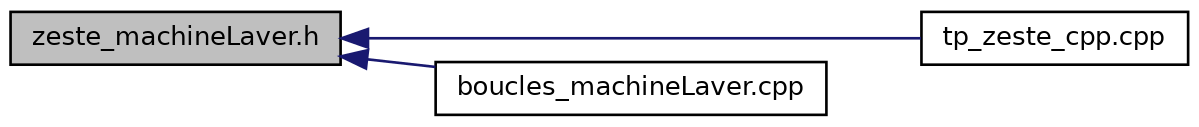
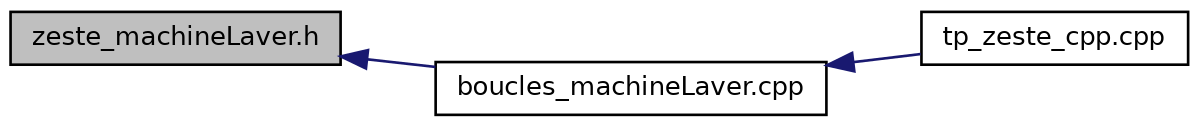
  digraph {
    rankdir=LR
    node [color=black fillcolor=white fontname=Helvetica fontsize=10 shape=record style=filled]
    edge [color=midnightblue dir=back fontname=Helvetica fontsize=10 labelfontname=Helvetica labelfontsize=10 style=solid]
    n1 [fillcolor=grey75 fontcolor=black height=0.2 label="zeste_machineLaver.h" width=0.4]
    n2 [height=0.2 label="tp_zeste_cpp.cpp" width=0.4]
    n3 [height=0.2 label="boucles_machineLaver.cpp" width=0.4]
-   n1 -> n2
+   n3 -> n2
    n1 -> n3
  }
